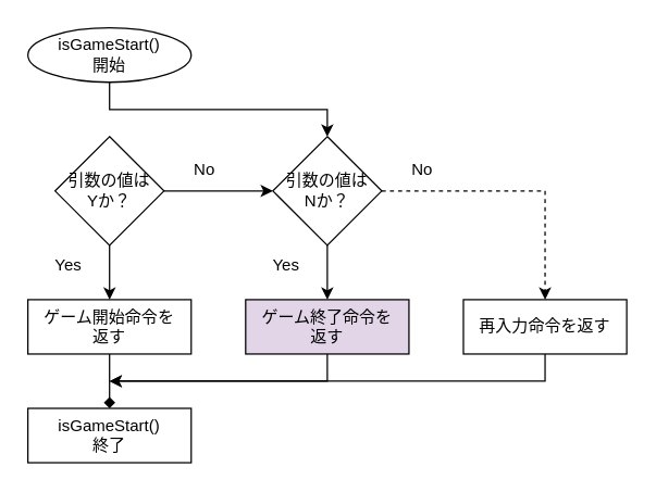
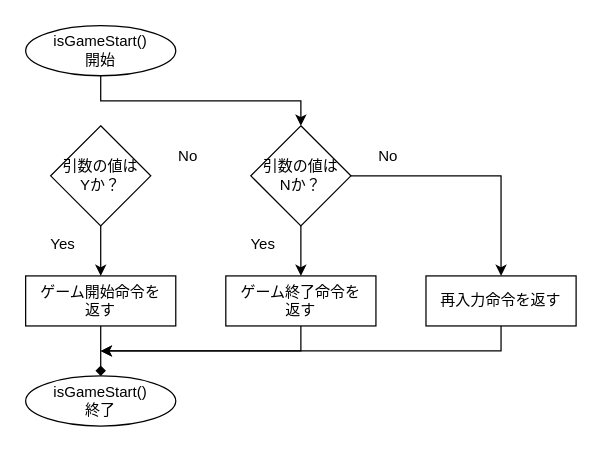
  <mxCell id="0" />
  <mxCell id="1" parent="0" />
  <mxCell id="2" style="edgeStyle=orthogonalEdgeStyle;rounded=0;orthogonalLoop=1;jettySize=auto;html=1;exitX=0.5;exitY=1;exitDx=0;exitDy=0;" edge="1" parent="1" source="3" target="9"><mxGeometry relative="1" as="geometry" /></mxCell>
  <mxCell id="3" value="isGameStart()&lt;br&gt;開始" style="ellipse;whiteSpace=wrap;html=1;" vertex="1" parent="1"><mxGeometry x="20" y="20" width="120" height="40" as="geometry" /></mxCell>
  <mxCell id="4" style="edgeStyle=orthogonalEdgeStyle;rounded=0;orthogonalLoop=1;jettySize=auto;html=1;exitX=0.5;exitY=1;exitDx=0;exitDy=0;entryX=0.5;entryY=0;entryDx=0;entryDy=0;" edge="1" parent="1" source="6" target="11"><mxGeometry relative="1" as="geometry" /></mxCell>
- <mxCell id="5" style="edgeStyle=orthogonalEdgeStyle;rounded=0;orthogonalLoop=1;jettySize=auto;html=1;exitX=1;exitY=0.5;exitDx=0;exitDy=0;entryX=0;entryY=0.5;entryDx=0;entryDy=0;" edge="1" parent="1" source="6" target="9"><mxGeometry relative="1" as="geometry" /></mxCell>
  <mxCell id="6" value="引数の値は&lt;br&gt;Yか？" style="rhombus;whiteSpace=wrap;html=1;" vertex="1" parent="1"><mxGeometry x="40" y="100" width="80" height="80" as="geometry" /></mxCell>
  <mxCell id="7" style="edgeStyle=orthogonalEdgeStyle;rounded=0;orthogonalLoop=1;jettySize=auto;html=1;exitX=0.5;exitY=1;exitDx=0;exitDy=0;entryX=0.5;entryY=0;entryDx=0;entryDy=0;" edge="1" parent="1" source="9" target="13"><mxGeometry relative="1" as="geometry" /></mxCell>
- <mxCell id="8" style="edgeStyle=orthogonalEdgeStyle;rounded=0;orthogonalLoop=1;jettySize=auto;html=1;exitX=1;exitY=0.5;exitDx=0;exitDy=0;entryX=0.5;entryY=0;entryDx=0;entryDy=0;dashed=1;" edge="1" parent="1" source="9" target="15"><mxGeometry relative="1" as="geometry" /></mxCell>
+ <mxCell id="8" style="edgeStyle=orthogonalEdgeStyle;rounded=0;orthogonalLoop=1;jettySize=auto;html=1;exitX=1;exitY=0.5;exitDx=0;exitDy=0;entryX=0.5;entryY=0;entryDx=0;entryDy=0;" edge="1" parent="1" source="9" target="15"><mxGeometry relative="1" as="geometry" /></mxCell>
  <mxCell id="9" value="引数の値は&lt;br&gt;Nか？" style="rhombus;whiteSpace=wrap;html=1;" vertex="1" parent="1"><mxGeometry x="200" y="100" width="80" height="80" as="geometry" /></mxCell>
  <mxCell id="10" style="edgeStyle=orthogonalEdgeStyle;rounded=0;orthogonalLoop=1;jettySize=auto;html=1;exitX=0.5;exitY=1;exitDx=0;exitDy=0;endArrow=diamond;" edge="1" parent="1" source="11" target="16"><mxGeometry relative="1" as="geometry" /></mxCell>
  <mxCell id="11" value="ゲーム開始命令を&lt;div&gt;返す&lt;/div&gt;" style="rounded=0;whiteSpace=wrap;html=1;" vertex="1" parent="1"><mxGeometry x="20" y="220" width="120" height="40" as="geometry" /></mxCell>
  <mxCell id="12" style="edgeStyle=orthogonalEdgeStyle;rounded=0;orthogonalLoop=1;jettySize=auto;html=1;exitX=0.5;exitY=1;exitDx=0;exitDy=0;" edge="1" parent="1" source="13"><mxGeometry relative="1" as="geometry"><mxPoint x="80" y="280" as="targetPoint" /><Array as="points"><mxPoint x="240" y="280" /></Array></mxGeometry></mxCell>
- <mxCell id="13" value="ゲーム終了命令を&lt;div&gt;返す&lt;/div&gt;" style="rounded=0;whiteSpace=wrap;html=1;fillColor=#e1d5e7;" vertex="1" parent="1"><mxGeometry x="180" y="220" width="120" height="40" as="geometry" /></mxCell>
+ <mxCell id="13" value="ゲーム終了命令を&lt;div&gt;返す&lt;/div&gt;" style="rounded=0;whiteSpace=wrap;html=1;" vertex="1" parent="1"><mxGeometry x="180" y="220" width="120" height="40" as="geometry" /></mxCell>
  <mxCell id="14" style="edgeStyle=orthogonalEdgeStyle;rounded=0;orthogonalLoop=1;jettySize=auto;html=1;exitX=0.5;exitY=1;exitDx=0;exitDy=0;" edge="1" parent="1" source="15"><mxGeometry relative="1" as="geometry"><mxPoint x="80" y="280" as="targetPoint" /><Array as="points"><mxPoint x="400" y="280" /></Array></mxGeometry></mxCell>
  <mxCell id="15" value="再入力命令を返す" style="rounded=0;whiteSpace=wrap;html=1;" vertex="1" parent="1"><mxGeometry x="340" y="220" width="120" height="40" as="geometry" /></mxCell>
- <mxCell id="16" value="isGameStart()&lt;br&gt;終了" style="whiteSpace=wrap;html=1;rounded=0;" vertex="1" parent="1"><mxGeometry x="20" y="300" width="120" height="40" as="geometry" /></mxCell>
+ <mxCell id="16" value="isGameStart()&lt;br&gt;終了" style="ellipse;whiteSpace=wrap;html=1;" vertex="1" parent="1"><mxGeometry x="20" y="300" width="120" height="40" as="geometry" /></mxCell>
  <mxCell id="17" value="Yes" style="text;html=1;align=center;verticalAlign=middle;whiteSpace=wrap;rounded=0;" vertex="1" parent="1"><mxGeometry x="180" y="180" width="60" height="30" as="geometry" /></mxCell>
  <mxCell id="18" value="Yes" style="text;html=1;align=center;verticalAlign=middle;whiteSpace=wrap;rounded=0;" vertex="1" parent="1"><mxGeometry x="20" y="180" width="60" height="30" as="geometry" /></mxCell>
  <mxCell id="19" value="No" style="text;html=1;align=center;verticalAlign=middle;whiteSpace=wrap;rounded=0;" vertex="1" parent="1"><mxGeometry x="120" y="110" width="60" height="30" as="geometry" /></mxCell>
  <mxCell id="20" value="No" style="text;html=1;align=center;verticalAlign=middle;whiteSpace=wrap;rounded=0;" vertex="1" parent="1"><mxGeometry x="280" y="110" width="60" height="30" as="geometry" /></mxCell>
